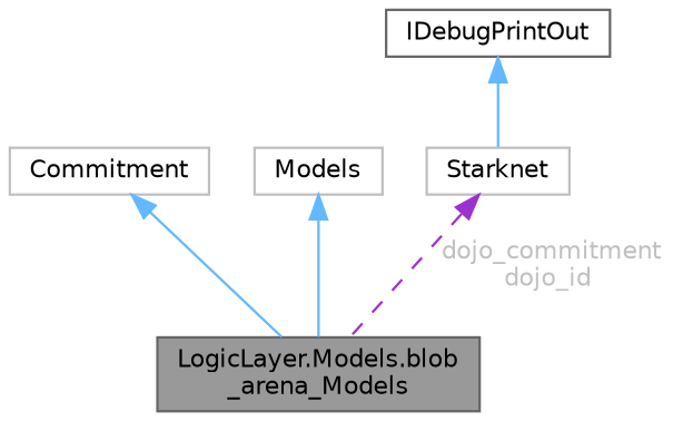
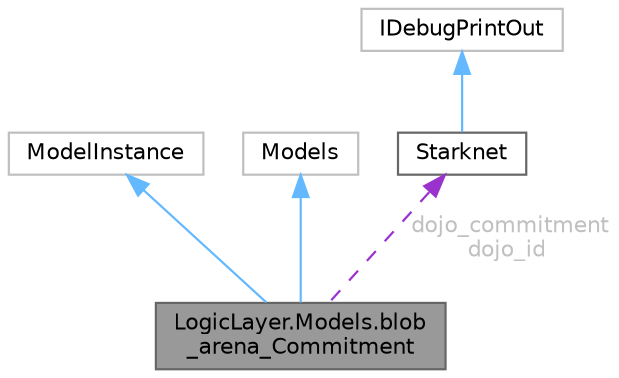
  digraph {
    node [color=grey75 fillcolor=white fontname=Helvetica fontsize=10 shape=box style=filled]
    edge [color=steelblue1 dir=back fontname=Helvetica fontsize=10 labelfontname=Helvetica labelfontsize=10 style=solid]
-   n1 [color=gray40 fillcolor=grey60 fontcolor=black height=0.2 label="LogicLayer.Models.blob\l_arena_Models" width=0.4]
-   n2 [height=0.2 label=Commitment width=0.4]
+   n1 [color=gray40 fillcolor=grey60 fontcolor=black height=0.2 label="LogicLayer.Models.blob\l_arena_Commitment" width=0.4]
+   n2 [height=0.2 label=ModelInstance width=0.4]
    n3 [height=0.2 label=Models width=0.4]
-   n4 [color=gray40 height=0.2 label=IDebugPrintOut width=0.4]
-   n5 [height=0.2 label=Starknet width=0.4]
+   n4 [height=0.2 label=IDebugPrintOut width=0.4]
+   n5 [color=gray40 height=0.2 label=Starknet width=0.4]
    n2 -> n1
    n3 -> n1
    n4 -> n5
    n5 -> n1 [color=darkorchid3 fontcolor=grey label=" dojo_commitment\ndojo_id" style=dashed]
  }
